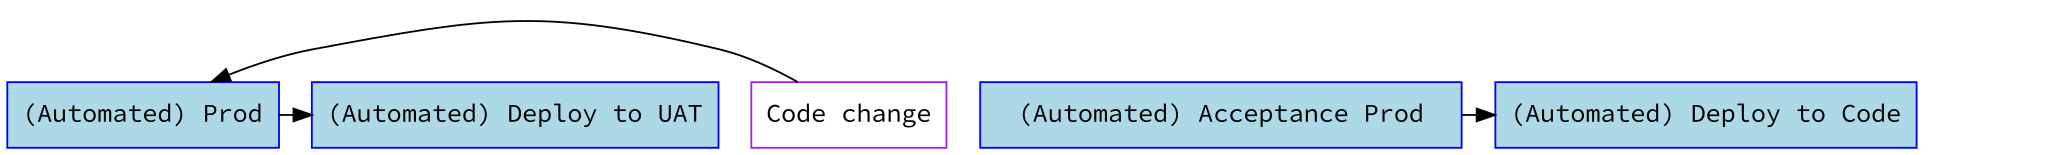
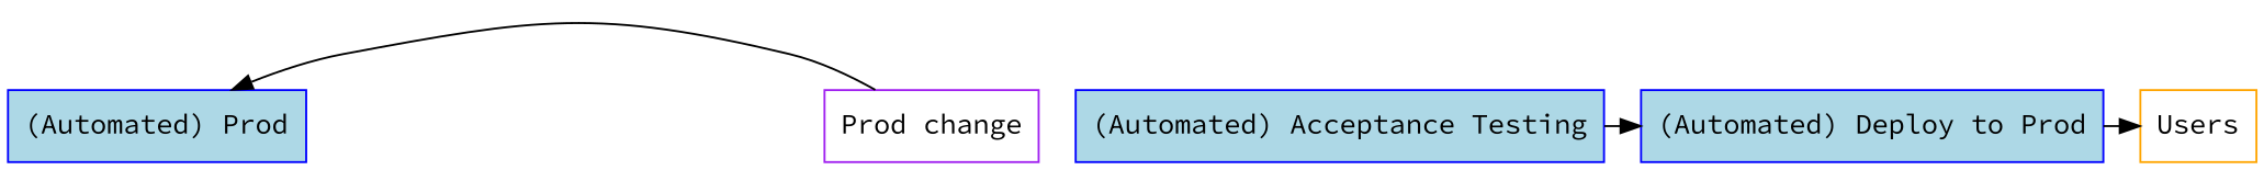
  digraph {
    fontname="Source Code Pro"
    node [color=blue fillcolor=lightblue fontname="Source Code Pro" shape=box style=filled]
    edge [constraint=false fontname="Source Code Pro"]
    n1 [label="(Automated) Prod"]
-   n2 [label="(Automated) Deploy to UAT"]
-   n3 [label="(Automated) Acceptance Prod"]
-   n4 [label="(Automated) Deploy to Code"]
-   n6 [color=purple fillcolor=white label="Code change"]
+   n3 [label="(Automated) Acceptance Testing"]
+   n4 [label="(Automated) Deploy to Prod"]
+   n5 [color=orange fillcolor=white label=Users]
+   n6 [color=purple fillcolor=white label="Prod change"]
    subgraph sub_1 {
      color=lightgrey
      label="CI/CD Pipeline"
      style=filled
      n1
-     n2
      n3
      n4
    }
-   n1 -> n2
    n3 -> n4
+   n4 -> n5
    n6 -> n1
  }
